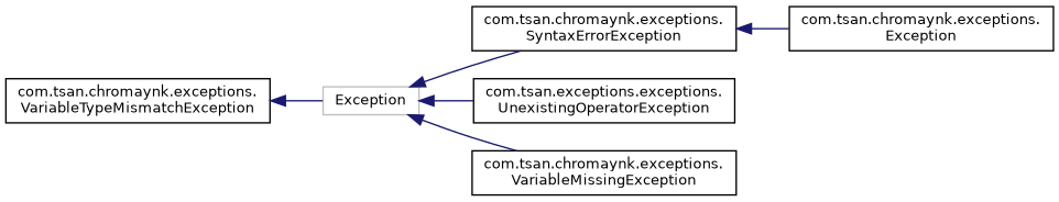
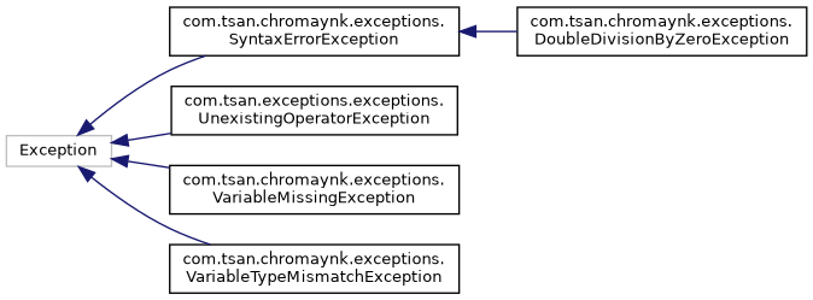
  digraph {
    rankdir=LR
    node [color=black fillcolor=white fontname=Helvetica fontsize=10 shape=record style=filled]
    edge [color=midnightblue dir=back fontname=Helvetica fontsize=10 labelfontname=Helvetica labelfontsize=10 style=solid]
    n1 [color=grey75 height=0.2 label=Exception width=0.4]
    n2 [height=0.2 label="com.tsan.chromaynk.exceptions.\lSyntaxErrorException" width=0.4]
    n3 [height=0.2 label="com.tsan.exceptions.exceptions.\lUnexistingOperatorException" width=0.4]
    n4 [height=0.2 label="com.tsan.chromaynk.exceptions.\lVariableMissingException" width=0.4]
    n5 [height=0.2 label="com.tsan.chromaynk.exceptions.\lVariableTypeMismatchException" width=0.4]
-   n6 [height=0.2 label="com.tsan.chromaynk.exceptions.\lException" width=0.4]
+   n6 [height=0.2 label="com.tsan.chromaynk.exceptions.\lDoubleDivisionByZeroException" width=0.4]
    n1 -> n2
    n1 -> n3
    n1 -> n4
-   n5 -> n1
+   n1 -> n5
    n2 -> n6
  }
